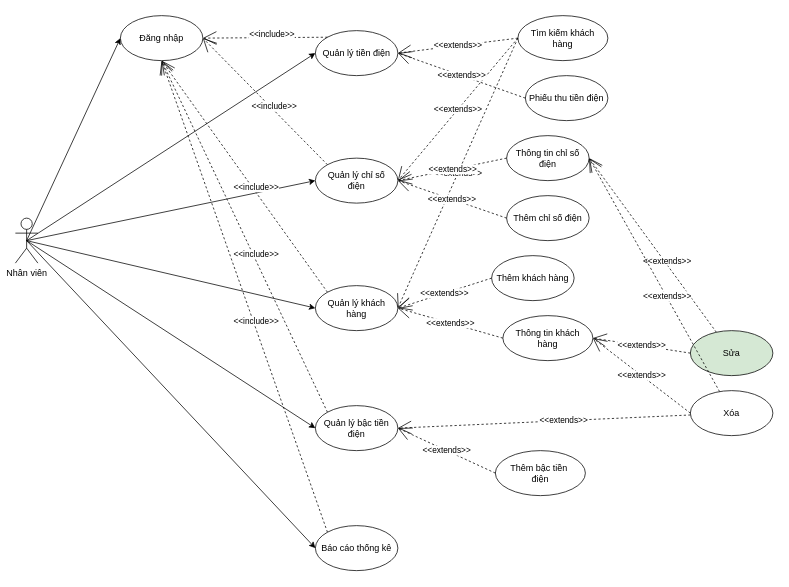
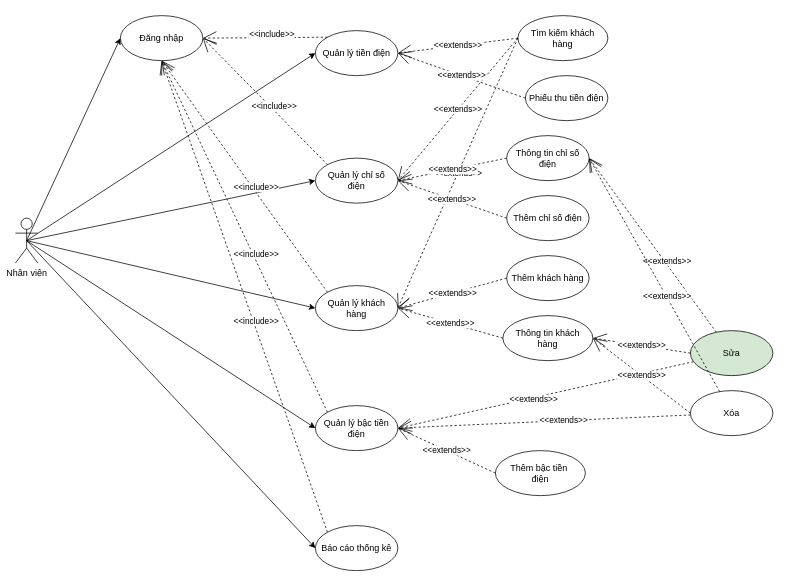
  <mxCell id="0" />
  <mxCell id="1" parent="0" />
  <mxCell id="2" value="Nhân viên&lt;br&gt;" style="shape=umlActor;verticalLabelPosition=bottom;labelBackgroundColor=#ffffff;verticalAlign=top;html=1;outlineConnect=0;" vertex="1" parent="1"><mxGeometry x="20" y="290" width="30" height="60" as="geometry" /></mxCell>
  <mxCell id="3" value="Đăng nhập" style="ellipse;whiteSpace=wrap;html=1;" vertex="1" parent="1"><mxGeometry x="160" y="20" width="110" height="60" as="geometry" /></mxCell>
  <mxCell id="4" value="" style="endArrow=classic;html=1;exitX=0.5;exitY=0.5;exitDx=0;exitDy=0;exitPerimeter=0;entryX=0;entryY=0.5;entryDx=0;entryDy=0;" edge="1" parent="1" source="2" target="3"><mxGeometry width="50" height="50" relative="1" as="geometry"><mxPoint x="520" y="240" as="sourcePoint" /><mxPoint x="570" y="190" as="targetPoint" /></mxGeometry></mxCell>
  <mxCell id="5" value="Quản lý tiền điện" style="ellipse;whiteSpace=wrap;html=1;" vertex="1" parent="1"><mxGeometry x="420" y="40" width="110" height="60" as="geometry" /></mxCell>
  <mxCell id="6" value="Quản lý chỉ số &lt;br&gt;điện" style="ellipse;whiteSpace=wrap;html=1;" vertex="1" parent="1"><mxGeometry x="420" y="210" width="110" height="60" as="geometry" /></mxCell>
  <mxCell id="7" value="Quản lý khách &lt;br&gt;hàng" style="ellipse;whiteSpace=wrap;html=1;" vertex="1" parent="1"><mxGeometry x="420" y="380" width="110" height="60" as="geometry" /></mxCell>
  <mxCell id="8" value="Quản lý bậc tiền điện" style="ellipse;whiteSpace=wrap;html=1;" vertex="1" parent="1"><mxGeometry x="420" y="540" width="110" height="60" as="geometry" /></mxCell>
  <mxCell id="9" value="" style="endArrow=classic;html=1;exitX=0.5;exitY=0.5;exitDx=0;exitDy=0;exitPerimeter=0;entryX=0;entryY=0.5;entryDx=0;entryDy=0;" edge="1" parent="1" source="2" target="5"><mxGeometry width="50" height="50" relative="1" as="geometry"><mxPoint x="520" y="240" as="sourcePoint" /><mxPoint x="570" y="190" as="targetPoint" /></mxGeometry></mxCell>
  <mxCell id="10" value="" style="endArrow=classic;html=1;exitX=0.5;exitY=0.5;exitDx=0;exitDy=0;exitPerimeter=0;entryX=0;entryY=0.5;entryDx=0;entryDy=0;" edge="1" parent="1" source="2" target="6"><mxGeometry width="50" height="50" relative="1" as="geometry"><mxPoint x="215" y="360" as="sourcePoint" /><mxPoint x="430" y="240" as="targetPoint" /></mxGeometry></mxCell>
  <mxCell id="11" value="" style="endArrow=classic;html=1;exitX=0.5;exitY=0.5;exitDx=0;exitDy=0;exitPerimeter=0;entryX=0;entryY=0.5;entryDx=0;entryDy=0;" edge="1" parent="1" source="2" target="7"><mxGeometry width="50" height="50" relative="1" as="geometry"><mxPoint x="225" y="370" as="sourcePoint" /><mxPoint x="440" y="250" as="targetPoint" /></mxGeometry></mxCell>
  <mxCell id="12" value="" style="endArrow=classic;html=1;exitX=0.5;exitY=0.5;exitDx=0;exitDy=0;exitPerimeter=0;entryX=0;entryY=0.5;entryDx=0;entryDy=0;" edge="1" parent="1" source="2" target="8"><mxGeometry width="50" height="50" relative="1" as="geometry"><mxPoint x="235" y="380" as="sourcePoint" /><mxPoint x="450" y="260" as="targetPoint" /></mxGeometry></mxCell>
  <mxCell id="13" value="Báo cáo thống kê" style="ellipse;whiteSpace=wrap;html=1;" vertex="1" parent="1"><mxGeometry x="420" y="700" width="110" height="60" as="geometry" /></mxCell>
  <mxCell id="14" value="" style="endArrow=classic;html=1;exitX=0.5;exitY=0.5;exitDx=0;exitDy=0;exitPerimeter=0;entryX=0;entryY=0.5;entryDx=0;entryDy=0;" edge="1" parent="1" source="2" target="13"><mxGeometry width="50" height="50" relative="1" as="geometry"><mxPoint x="520" y="440" as="sourcePoint" /><mxPoint x="570" y="390" as="targetPoint" /></mxGeometry></mxCell>
  <mxCell id="15" value="Tìm kiếm khách &lt;br&gt;hàng" style="ellipse;whiteSpace=wrap;html=1;" vertex="1" parent="1"><mxGeometry x="690" y="20" width="120" height="60" as="geometry" /></mxCell>
  <mxCell id="16" value="&amp;lt;&amp;lt;extends&amp;gt;&amp;gt;" style="endArrow=open;endSize=16;endFill=0;html=1;exitX=0;exitY=0.5;exitDx=0;exitDy=0;entryX=1;entryY=0.5;entryDx=0;entryDy=0;dashed=1;" edge="1" parent="1" source="15" target="5"><mxGeometry width="160" relative="1" as="geometry"><mxPoint x="630" y="420" as="sourcePoint" /><mxPoint x="790" y="420" as="targetPoint" /></mxGeometry></mxCell>
  <mxCell id="17" value="&amp;lt;&amp;lt;extends&amp;gt;&amp;gt;" style="endArrow=open;endSize=16;endFill=0;html=1;exitX=0;exitY=0.5;exitDx=0;exitDy=0;entryX=1;entryY=0.5;entryDx=0;entryDy=0;dashed=1;" edge="1" parent="1" source="15" target="6"><mxGeometry width="160" relative="1" as="geometry"><mxPoint x="680" y="200" as="sourcePoint" /><mxPoint x="540" y="240" as="targetPoint" /></mxGeometry></mxCell>
  <mxCell id="18" value="&amp;lt;&amp;lt;extends&amp;gt;&amp;gt;" style="endArrow=open;endSize=16;endFill=0;html=1;exitX=0;exitY=0.5;exitDx=0;exitDy=0;entryX=1;entryY=0.5;entryDx=0;entryDy=0;dashed=1;" edge="1" parent="1" source="15" target="7"><mxGeometry width="160" relative="1" as="geometry"><mxPoint x="690" y="210" as="sourcePoint" /><mxPoint x="550" y="250" as="targetPoint" /></mxGeometry></mxCell>
  <mxCell id="19" value="&amp;lt;&amp;lt;include&amp;gt;&amp;gt;" style="endArrow=open;endSize=16;endFill=0;html=1;exitX=0;exitY=0;exitDx=0;exitDy=0;entryX=1;entryY=0.5;entryDx=0;entryDy=0;dashed=1;" edge="1" parent="1" source="5" target="3"><mxGeometry x="-0.11" y="-4" width="160" relative="1" as="geometry"><mxPoint x="700" y="220" as="sourcePoint" /><mxPoint x="560" y="260" as="targetPoint" /><mxPoint as="offset" /></mxGeometry></mxCell>
  <mxCell id="20" value="&amp;lt;&amp;lt;include&amp;gt;&amp;gt;" style="endArrow=open;endSize=16;endFill=0;html=1;exitX=0;exitY=0;exitDx=0;exitDy=0;entryX=1;entryY=0.5;entryDx=0;entryDy=0;dashed=1;" edge="1" parent="1" source="6" target="3"><mxGeometry x="-0.11" y="-4" width="160" relative="1" as="geometry"><mxPoint x="446.109" y="218.787" as="sourcePoint" /><mxPoint x="315" y="140" as="targetPoint" /><mxPoint as="offset" /></mxGeometry></mxCell>
  <mxCell id="21" value="&amp;lt;&amp;lt;include&amp;gt;&amp;gt;" style="endArrow=open;endSize=16;endFill=0;html=1;exitX=0;exitY=0;exitDx=0;exitDy=0;entryX=0.5;entryY=1;entryDx=0;entryDy=0;dashed=1;" edge="1" parent="1" source="7" target="3"><mxGeometry x="-0.11" y="-4" width="160" relative="1" as="geometry"><mxPoint x="456.109" y="228.787" as="sourcePoint" /><mxPoint x="325" y="150" as="targetPoint" /><mxPoint as="offset" /></mxGeometry></mxCell>
  <mxCell id="22" value="&amp;lt;&amp;lt;include&amp;gt;&amp;gt;" style="endArrow=open;endSize=16;endFill=0;html=1;exitX=0;exitY=0;exitDx=0;exitDy=0;entryX=0.5;entryY=1;entryDx=0;entryDy=0;dashed=1;" edge="1" parent="1" source="8" target="3"><mxGeometry x="-0.11" y="-4" width="160" relative="1" as="geometry"><mxPoint x="419.999" y="448.787" as="sourcePoint" /><mxPoint x="288.89" y="370" as="targetPoint" /><mxPoint as="offset" /></mxGeometry></mxCell>
  <mxCell id="23" value="&amp;lt;&amp;lt;include&amp;gt;&amp;gt;" style="endArrow=open;endSize=16;endFill=0;html=1;exitX=0;exitY=0;exitDx=0;exitDy=0;entryX=0.5;entryY=1;entryDx=0;entryDy=0;dashed=1;" edge="1" parent="1" source="13" target="3"><mxGeometry x="-0.11" y="-4" width="160" relative="1" as="geometry"><mxPoint x="476.109" y="248.787" as="sourcePoint" /><mxPoint x="345" y="170" as="targetPoint" /><mxPoint as="offset" /></mxGeometry></mxCell>
  <mxCell id="24" value="Phiếu thu tiền điện" style="ellipse;whiteSpace=wrap;html=1;" vertex="1" parent="1"><mxGeometry x="700" y="100" width="110" height="60" as="geometry" /></mxCell>
  <mxCell id="25" value="&amp;lt;&amp;lt;extends&amp;gt;&amp;gt;" style="endArrow=open;endSize=16;endFill=0;html=1;exitX=0;exitY=0.5;exitDx=0;exitDy=0;entryX=1;entryY=0.5;entryDx=0;entryDy=0;dashed=1;" edge="1" parent="1" source="24" target="5"><mxGeometry width="160" relative="1" as="geometry"><mxPoint x="690" y="290" as="sourcePoint" /><mxPoint x="540" y="240" as="targetPoint" /></mxGeometry></mxCell>
  <mxCell id="26" value="Thêm chỉ số điện" style="ellipse;whiteSpace=wrap;html=1;" vertex="1" parent="1"><mxGeometry x="675" y="260" width="110" height="60" as="geometry" /></mxCell>
  <mxCell id="27" value="&amp;lt;&amp;lt;extends&amp;gt;&amp;gt;" style="endArrow=open;endSize=16;endFill=0;html=1;exitX=0;exitY=0.5;exitDx=0;exitDy=0;entryX=1;entryY=0.5;entryDx=0;entryDy=0;dashed=1;" edge="1" parent="1" source="26" target="6"><mxGeometry width="160" relative="1" as="geometry"><mxPoint x="676.11" y="510" as="sourcePoint" /><mxPoint x="500.001" y="428.787" as="targetPoint" /></mxGeometry></mxCell>
- <mxCell id="28" value="Thêm khách hàng" style="ellipse;whiteSpace=wrap;html=1;" vertex="1" parent="1"><mxGeometry x="655" y="340" width="110" height="60" as="geometry" /></mxCell>
+ <mxCell id="28" value="Thêm khách hàng" style="ellipse;whiteSpace=wrap;html=1;" vertex="1" parent="1"><mxGeometry x="675" y="340" width="110" height="60" as="geometry" /></mxCell>
  <mxCell id="29" value="&amp;lt;&amp;lt;extends&amp;gt;&amp;gt;" style="endArrow=open;endSize=16;endFill=0;html=1;exitX=0;exitY=0.5;exitDx=0;exitDy=0;entryX=1;entryY=0.5;entryDx=0;entryDy=0;dashed=1;" edge="1" parent="1" source="28" target="7"><mxGeometry width="160" relative="1" as="geometry"><mxPoint x="676.11" y="590" as="sourcePoint" /><mxPoint x="500.001" y="508.787" as="targetPoint" /></mxGeometry></mxCell>
  <mxCell id="30" value="Thêm bậc tiền&amp;nbsp;&lt;br&gt;điện" style="ellipse;whiteSpace=wrap;html=1;" vertex="1" parent="1"><mxGeometry x="660" y="600" width="120" height="60" as="geometry" /></mxCell>
  <mxCell id="31" value="&amp;lt;&amp;lt;extends&amp;gt;&amp;gt;" style="endArrow=open;endSize=16;endFill=0;html=1;exitX=0;exitY=0.5;exitDx=0;exitDy=0;entryX=1;entryY=0.5;entryDx=0;entryDy=0;dashed=1;" edge="1" parent="1" source="30" target="8"><mxGeometry width="160" relative="1" as="geometry"><mxPoint x="676.11" y="676" as="sourcePoint" /><mxPoint x="500.001" y="594.787" as="targetPoint" /></mxGeometry></mxCell>
  <mxCell id="32" value="Thông tin khách &lt;br&gt;hàng" style="ellipse;whiteSpace=wrap;html=1;" vertex="1" parent="1"><mxGeometry x="670" y="420" width="120" height="60" as="geometry" /></mxCell>
  <mxCell id="33" value="&amp;lt;&amp;lt;extends&amp;gt;&amp;gt;" style="endArrow=open;endSize=16;endFill=0;html=1;exitX=0;exitY=0.5;exitDx=0;exitDy=0;entryX=1;entryY=0.5;entryDx=0;entryDy=0;dashed=1;" edge="1" parent="1" source="32" target="7"><mxGeometry width="160" relative="1" as="geometry"><mxPoint x="676.11" y="690" as="sourcePoint" /><mxPoint x="530" y="510" as="targetPoint" /></mxGeometry></mxCell>
+ <mxCell id="34" style="edgeStyle=none;orthogonalLoop=1;jettySize=auto;html=1;entryX=1;entryY=0.5;entryDx=0;entryDy=0;dashed=1;endArrow=open;endFill=0;endSize=16;" edge="1" parent="1" source="38" target="8"><mxGeometry relative="1" as="geometry" /></mxCell>
+ <mxCell id="35" value="&amp;lt;&amp;lt;extends&amp;gt;&amp;gt;" style="edgeLabel;html=1;align=center;verticalAlign=middle;resizable=0;points=[];" vertex="1" connectable="0" parent="34"><mxGeometry x="0.084" y="2" relative="1" as="geometry"><mxPoint as="offset" /></mxGeometry></mxCell>
  <mxCell id="36" style="edgeStyle=none;orthogonalLoop=1;jettySize=auto;html=1;entryX=1;entryY=0.5;entryDx=0;entryDy=0;dashed=1;endArrow=open;endFill=0;endSize=16;" edge="1" parent="1" source="38" target="46"><mxGeometry relative="1" as="geometry" /></mxCell>
  <mxCell id="37" value="&amp;lt;&amp;lt;extends&amp;gt;&amp;gt;" style="edgeLabel;html=1;align=center;verticalAlign=middle;resizable=0;points=[];" vertex="1" connectable="0" parent="36"><mxGeometry x="-0.196" y="-3" relative="1" as="geometry"><mxPoint as="offset" /></mxGeometry></mxCell>
  <mxCell id="38" value="Sửa" style="ellipse;whiteSpace=wrap;html=1;fillColor=#d5e8d4;" vertex="1" parent="1"><mxGeometry x="920" y="440" width="110" height="60" as="geometry" /></mxCell>
  <mxCell id="39" style="edgeStyle=none;orthogonalLoop=1;jettySize=auto;html=1;entryX=1;entryY=0.5;entryDx=0;entryDy=0;dashed=1;endArrow=open;endFill=0;endSize=16;" edge="1" parent="1" source="43" target="8"><mxGeometry relative="1" as="geometry" /></mxCell>
  <mxCell id="40" value="&amp;lt;&amp;lt;extends&amp;gt;&amp;gt;" style="edgeLabel;html=1;align=center;verticalAlign=middle;resizable=0;points=[];" vertex="1" connectable="0" parent="39"><mxGeometry x="-0.129" y="-1" relative="1" as="geometry"><mxPoint as="offset" /></mxGeometry></mxCell>
  <mxCell id="41" style="edgeStyle=none;orthogonalLoop=1;jettySize=auto;html=1;entryX=1;entryY=0.5;entryDx=0;entryDy=0;dashed=1;endArrow=open;endFill=0;endSize=16;" edge="1" parent="1" source="43" target="46"><mxGeometry relative="1" as="geometry" /></mxCell>
  <mxCell id="42" value="&amp;lt;&amp;lt;extends&amp;gt;&amp;gt;" style="edgeLabel;html=1;align=center;verticalAlign=middle;resizable=0;points=[];" vertex="1" connectable="0" parent="41"><mxGeometry x="-0.18" y="-1" relative="1" as="geometry"><mxPoint as="offset" /></mxGeometry></mxCell>
  <mxCell id="43" value="Xóa" style="ellipse;whiteSpace=wrap;html=1;" vertex="1" parent="1"><mxGeometry x="920" y="520" width="110" height="60" as="geometry" /></mxCell>
  <mxCell id="44" value="&amp;lt;&amp;lt;extends&amp;gt;&amp;gt;" style="endArrow=open;endSize=16;endFill=0;html=1;exitX=0;exitY=0.5;exitDx=0;exitDy=0;entryX=1;entryY=0.5;entryDx=0;entryDy=0;dashed=1;" edge="1" parent="1" source="38" target="32"><mxGeometry width="160" relative="1" as="geometry"><mxPoint x="930" y="370" as="sourcePoint" /><mxPoint x="790" y="430" as="targetPoint" /></mxGeometry></mxCell>
  <mxCell id="45" value="&amp;lt;&amp;lt;extends&amp;gt;&amp;gt;" style="endArrow=open;endSize=16;endFill=0;html=1;exitX=0;exitY=0.5;exitDx=0;exitDy=0;entryX=1;entryY=0.5;entryDx=0;entryDy=0;dashed=1;" edge="1" parent="1" source="43" target="32"><mxGeometry width="160" relative="1" as="geometry"><mxPoint x="690" y="370" as="sourcePoint" /><mxPoint x="550" y="430" as="targetPoint" /></mxGeometry></mxCell>
  <mxCell id="46" value="Thông tin chỉ số&lt;br&gt;điện" style="ellipse;whiteSpace=wrap;html=1;" vertex="1" parent="1"><mxGeometry x="675" y="180" width="110" height="60" as="geometry" /></mxCell>
  <mxCell id="47" value="&amp;lt;&amp;lt;extends&amp;gt;&amp;gt;" style="endArrow=open;endSize=16;endFill=0;html=1;exitX=0;exitY=0.5;exitDx=0;exitDy=0;entryX=1;entryY=0.5;entryDx=0;entryDy=0;dashed=1;" edge="1" parent="1" source="46" target="6"><mxGeometry width="160" relative="1" as="geometry"><mxPoint x="685" y="300" as="sourcePoint" /><mxPoint x="540" y="250" as="targetPoint" /></mxGeometry></mxCell>
